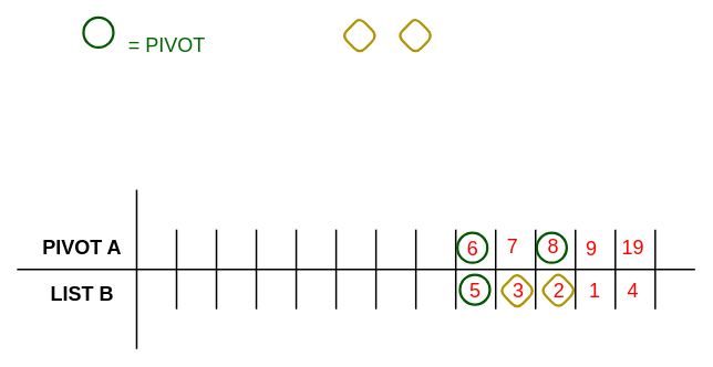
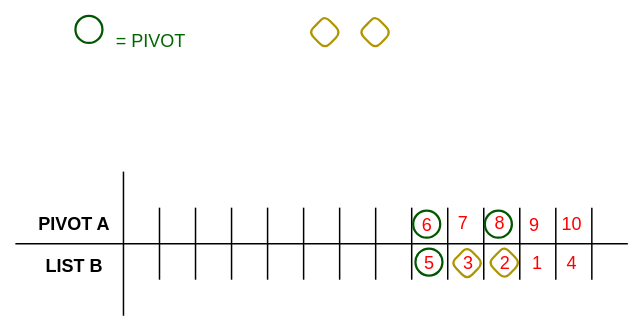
  <mxCell id="0" />
  <mxCell id="1" parent="0" />
  <mxCell id="2" value="" style="endArrow=none;html=1;fontStyle=0;strokeWidth=2;" edge="1" parent="1"><mxGeometry width="50" height="50" relative="1" as="geometry"><mxPoint x="20" y="324" as="sourcePoint" /><mxPoint x="836" y="324" as="targetPoint" /></mxGeometry></mxCell>
  <mxCell id="3" value="" style="endArrow=none;html=1;fontStyle=0;strokeWidth=2;" edge="1" parent="1"><mxGeometry width="50" height="50" relative="1" as="geometry"><mxPoint x="164" y="228" as="sourcePoint" /><mxPoint x="164" y="420" as="targetPoint" /></mxGeometry></mxCell>
  <mxCell id="4" value="&lt;p style=&quot;line-height: 120%; font-size: 24px;&quot;&gt;PIVOT A&lt;/p&gt;" style="text;html=1;align=center;verticalAlign=middle;resizable=0;points=[];autosize=1;perimeterSpacing=0;fontStyle=1;spacing=2;fontSize=24;rounded=1;" vertex="1" parent="1"><mxGeometry x="50" y="256" width="96" height="84" as="geometry" /></mxCell>
  <mxCell id="5" value="LIST B" style="text;html=1;align=center;verticalAlign=middle;resizable=0;points=[];autosize=1;strokeColor=none;fontSize=24;fontStyle=1;rounded=1;" vertex="1" parent="1"><mxGeometry x="50" y="336" width="96" height="36" as="geometry" /></mxCell>
  <mxCell id="6" value="" style="endArrow=none;html=1;fontSize=24;strokeWidth=2;" edge="1" parent="1"><mxGeometry width="50" height="50" relative="1" as="geometry"><mxPoint x="212" y="372" as="sourcePoint" /><mxPoint x="212" y="276" as="targetPoint" /><Array as="points" /></mxGeometry></mxCell>
  <mxCell id="7" value="" style="endArrow=none;html=1;fontSize=24;strokeWidth=2;" edge="1" parent="1"><mxGeometry width="50" height="50" relative="1" as="geometry"><mxPoint x="260" y="372" as="sourcePoint" /><mxPoint x="260" y="276" as="targetPoint" /><Array as="points" /></mxGeometry></mxCell>
  <mxCell id="8" value="" style="endArrow=none;html=1;fontSize=24;strokeWidth=2;" edge="1" parent="1"><mxGeometry width="50" height="50" relative="1" as="geometry"><mxPoint x="308" y="372" as="sourcePoint" /><mxPoint x="308" y="276" as="targetPoint" /><Array as="points" /></mxGeometry></mxCell>
  <mxCell id="9" value="" style="endArrow=none;html=1;fontSize=24;strokeWidth=2;" edge="1" parent="1"><mxGeometry width="50" height="50" relative="1" as="geometry"><mxPoint x="356" y="372" as="sourcePoint" /><mxPoint x="356" y="276" as="targetPoint" /><Array as="points" /></mxGeometry></mxCell>
  <mxCell id="10" value="" style="endArrow=none;html=1;fontSize=24;strokeWidth=2;" edge="1" parent="1"><mxGeometry width="50" height="50" relative="1" as="geometry"><mxPoint x="404" y="372" as="sourcePoint" /><mxPoint x="404" y="276" as="targetPoint" /><Array as="points" /></mxGeometry></mxCell>
  <mxCell id="11" value="" style="endArrow=none;html=1;fontSize=24;strokeWidth=2;" edge="1" parent="1"><mxGeometry width="50" height="50" relative="1" as="geometry"><mxPoint x="452" y="372" as="sourcePoint" /><mxPoint x="452" y="276" as="targetPoint" /><Array as="points" /></mxGeometry></mxCell>
  <mxCell id="12" value="" style="endArrow=none;html=1;fontSize=24;strokeWidth=2;" edge="1" parent="1"><mxGeometry width="50" height="50" relative="1" as="geometry"><mxPoint x="500" y="372" as="sourcePoint" /><mxPoint x="500" y="276" as="targetPoint" /><Array as="points" /></mxGeometry></mxCell>
  <mxCell id="13" value="" style="endArrow=none;html=1;fontSize=24;strokeWidth=2;" edge="1" parent="1"><mxGeometry width="50" height="50" relative="1" as="geometry"><mxPoint x="548" y="372" as="sourcePoint" /><mxPoint x="548" y="276" as="targetPoint" /><Array as="points" /></mxGeometry></mxCell>
  <mxCell id="14" value="" style="endArrow=none;html=1;fontSize=24;strokeWidth=2;" edge="1" parent="1"><mxGeometry width="50" height="50" relative="1" as="geometry"><mxPoint x="596" y="372" as="sourcePoint" /><mxPoint x="596" y="276" as="targetPoint" /><Array as="points" /></mxGeometry></mxCell>
  <mxCell id="15" value="" style="endArrow=none;html=1;fontSize=24;strokeWidth=2;" edge="1" parent="1"><mxGeometry width="50" height="50" relative="1" as="geometry"><mxPoint x="644" y="372" as="sourcePoint" /><mxPoint x="644" y="276" as="targetPoint" /><Array as="points" /></mxGeometry></mxCell>
  <mxCell id="16" value="" style="endArrow=none;html=1;fontSize=24;strokeWidth=2;" edge="1" parent="1"><mxGeometry width="50" height="50" relative="1" as="geometry"><mxPoint x="692" y="372" as="sourcePoint" /><mxPoint x="692" y="276" as="targetPoint" /><Array as="points" /></mxGeometry></mxCell>
  <mxCell id="17" value="" style="endArrow=none;html=1;fontSize=24;strokeWidth=2;" edge="1" parent="1"><mxGeometry width="50" height="50" relative="1" as="geometry"><mxPoint x="740" y="372" as="sourcePoint" /><mxPoint x="740" y="276" as="targetPoint" /><Array as="points" /></mxGeometry></mxCell>
  <mxCell id="18" value="" style="endArrow=none;html=1;fontSize=24;strokeWidth=2;" edge="1" parent="1"><mxGeometry width="50" height="50" relative="1" as="geometry"><mxPoint x="788" y="372" as="sourcePoint" /><mxPoint x="788" y="276" as="targetPoint" /><Array as="points" /></mxGeometry></mxCell>
  <mxCell id="19" value="&lt;font color=&quot;#ff0000&quot;&gt;2&lt;/font&gt;" style="text;html=1;align=center;verticalAlign=middle;resizable=0;points=[];autosize=1;strokeColor=none;fontSize=24;rounded=1;" vertex="1" parent="1"><mxGeometry x="660" y="333.5" width="23" height="33" as="geometry" /></mxCell>
  <mxCell id="20" value="&lt;font color=&quot;#ff0000&quot;&gt;1&lt;/font&gt;" style="text;html=1;align=center;verticalAlign=middle;resizable=0;points=[];autosize=1;strokeColor=none;fontSize=24;rounded=1;" vertex="1" parent="1"><mxGeometry x="697" y="331.5" width="36" height="36" as="geometry" /></mxCell>
  <mxCell id="21" value="&lt;font color=&quot;#ff0000&quot;&gt;3&lt;/font&gt;" style="text;html=1;align=center;verticalAlign=middle;resizable=0;points=[];autosize=1;strokeColor=none;fontSize=24;rounded=1;" vertex="1" parent="1"><mxGeometry x="611" y="333.5" width="23" height="33" as="geometry" /></mxCell>
  <mxCell id="22" value="&lt;font color=&quot;#ff0000&quot;&gt;4&lt;/font&gt;" style="text;html=1;align=center;verticalAlign=middle;resizable=0;points=[];autosize=1;strokeColor=none;fontSize=24;rounded=1;" vertex="1" parent="1"><mxGeometry x="749" y="333" width="23" height="33" as="geometry" /></mxCell>
  <mxCell id="23" value="&lt;font color=&quot;#ff0000&quot;&gt;5&lt;/font&gt;" style="text;html=1;align=center;verticalAlign=middle;resizable=0;points=[];autosize=1;strokeColor=none;fontSize=24;rounded=1;" vertex="1" parent="1"><mxGeometry x="559.5" y="333.5" width="23" height="33" as="geometry" /></mxCell>
  <mxCell id="24" value="&lt;font color=&quot;#ff0000&quot;&gt;8&lt;/font&gt;" style="text;html=1;align=center;verticalAlign=middle;resizable=0;points=[];autosize=1;strokeColor=none;fontSize=24;rounded=1;" vertex="1" parent="1"><mxGeometry x="653.5" y="280.5" width="23" height="33" as="geometry" /></mxCell>
  <mxCell id="25" value="&lt;font color=&quot;#ff0000&quot;&gt;9&lt;/font&gt;" style="text;html=1;align=center;verticalAlign=middle;resizable=0;points=[];autosize=1;strokeColor=none;fontSize=24;rounded=1;" vertex="1" parent="1"><mxGeometry x="699" y="282" width="23" height="33" as="geometry" /></mxCell>
- <mxCell id="26" value="&lt;font color=&quot;#ff0000&quot;&gt;19&lt;/font&gt;" style="text;html=1;align=center;verticalAlign=middle;resizable=0;points=[];autosize=1;strokeColor=none;fontSize=24;rounded=1;" vertex="1" parent="1"><mxGeometry x="742" y="281.5" width="37" height="33" as="geometry" /></mxCell>
+ <mxCell id="26" value="&lt;font color=&quot;#ff0000&quot;&gt;10&lt;/font&gt;" style="text;html=1;align=center;verticalAlign=middle;resizable=0;points=[];autosize=1;strokeColor=none;fontSize=24;rounded=1;" vertex="1" parent="1"><mxGeometry x="742" y="281.5" width="37" height="33" as="geometry" /></mxCell>
  <mxCell id="27" value="" style="ellipse;whiteSpace=wrap;html=1;aspect=fixed;fontSize=24;labelBorderColor=none;labelBackgroundColor=none;noLabel=1;fontColor=#ffffff;strokeColor=#005700;fillColor=none;strokeWidth=3;rounded=1;" vertex="1" parent="1"><mxGeometry x="100" y="20.5" width="36" height="36" as="geometry" /></mxCell>
  <mxCell id="28" value="&lt;font color=&quot;#006600&quot;&gt;= PIVOT&lt;/font&gt;" style="text;html=1;align=center;verticalAlign=middle;resizable=0;points=[];autosize=1;strokeColor=none;fontSize=24;fontColor=none;rounded=1;" vertex="1" parent="1"><mxGeometry x="148" y="38.5" width="103" height="33" as="geometry" /></mxCell>
  <mxCell id="29" value="" style="rhombus;whiteSpace=wrap;html=1;labelBackgroundColor=none;fontSize=24;fontColor=#000000;strokeWidth=3;strokeColor=#B09500;fillColor=none;rounded=1;" vertex="1" parent="1"><mxGeometry x="411" y="20.5" width="43" height="44" as="geometry" /></mxCell>
  <mxCell id="30" value="" style="rhombus;whiteSpace=wrap;html=1;labelBackgroundColor=none;fontSize=24;fontColor=#000000;strokeWidth=3;strokeColor=#B09500;fillColor=none;rounded=1;" vertex="1" parent="1"><mxGeometry x="478" y="20.5" width="43" height="44" as="geometry" /></mxCell>
  <mxCell id="31" value="" style="rhombus;whiteSpace=wrap;html=1;labelBackgroundColor=none;fontSize=24;fontColor=#000000;strokeWidth=3;strokeColor=#B09500;fillColor=none;rounded=1;" vertex="1" parent="1"><mxGeometry x="650" y="327.5" width="43" height="44" as="geometry" /></mxCell>
  <mxCell id="32" value="" style="rhombus;whiteSpace=wrap;html=1;labelBackgroundColor=none;fontSize=24;fontColor=#000000;strokeWidth=3;strokeColor=#B09500;fillColor=none;rounded=1;" vertex="1" parent="1"><mxGeometry x="600.5" y="328" width="43" height="44" as="geometry" /></mxCell>
  <mxCell id="33" value="&lt;font color=&quot;#ff0000&quot;&gt;6&lt;/font&gt;" style="text;html=1;align=center;verticalAlign=middle;resizable=0;points=[];autosize=1;strokeColor=none;fontSize=24;rounded=1;" vertex="1" parent="1"><mxGeometry x="556.5" y="282" width="23" height="33" as="geometry" /></mxCell>
  <mxCell id="34" value="&lt;font color=&quot;#ff0000&quot;&gt;7&lt;/font&gt;" style="text;html=1;align=center;verticalAlign=middle;resizable=0;points=[];autosize=1;strokeColor=none;fontSize=24;rounded=1;" vertex="1" parent="1"><mxGeometry x="604.5" y="280.5" width="23" height="33" as="geometry" /></mxCell>
  <mxCell id="35" value="" style="ellipse;whiteSpace=wrap;html=1;aspect=fixed;fontSize=24;labelBorderColor=none;labelBackgroundColor=none;noLabel=1;fontColor=#ffffff;strokeColor=#005700;fillColor=none;strokeWidth=3;rounded=1;" vertex="1" parent="1"><mxGeometry x="550" y="280" width="36" height="36" as="geometry" /></mxCell>
  <mxCell id="36" value="" style="ellipse;whiteSpace=wrap;html=1;aspect=fixed;fontSize=24;labelBorderColor=none;labelBackgroundColor=none;noLabel=1;fontColor=#ffffff;strokeColor=#005700;fillColor=none;strokeWidth=3;rounded=1;" vertex="1" parent="1"><mxGeometry x="645.5" y="280" width="36" height="36" as="geometry" /></mxCell>
  <mxCell id="37" value="" style="ellipse;whiteSpace=wrap;html=1;aspect=fixed;fontSize=24;labelBorderColor=none;labelBackgroundColor=none;noLabel=1;fontColor=#ffffff;strokeColor=#005700;fillColor=none;strokeWidth=3;rounded=1;" vertex="1" parent="1"><mxGeometry x="553" y="330.5" width="36" height="36" as="geometry" /></mxCell>
